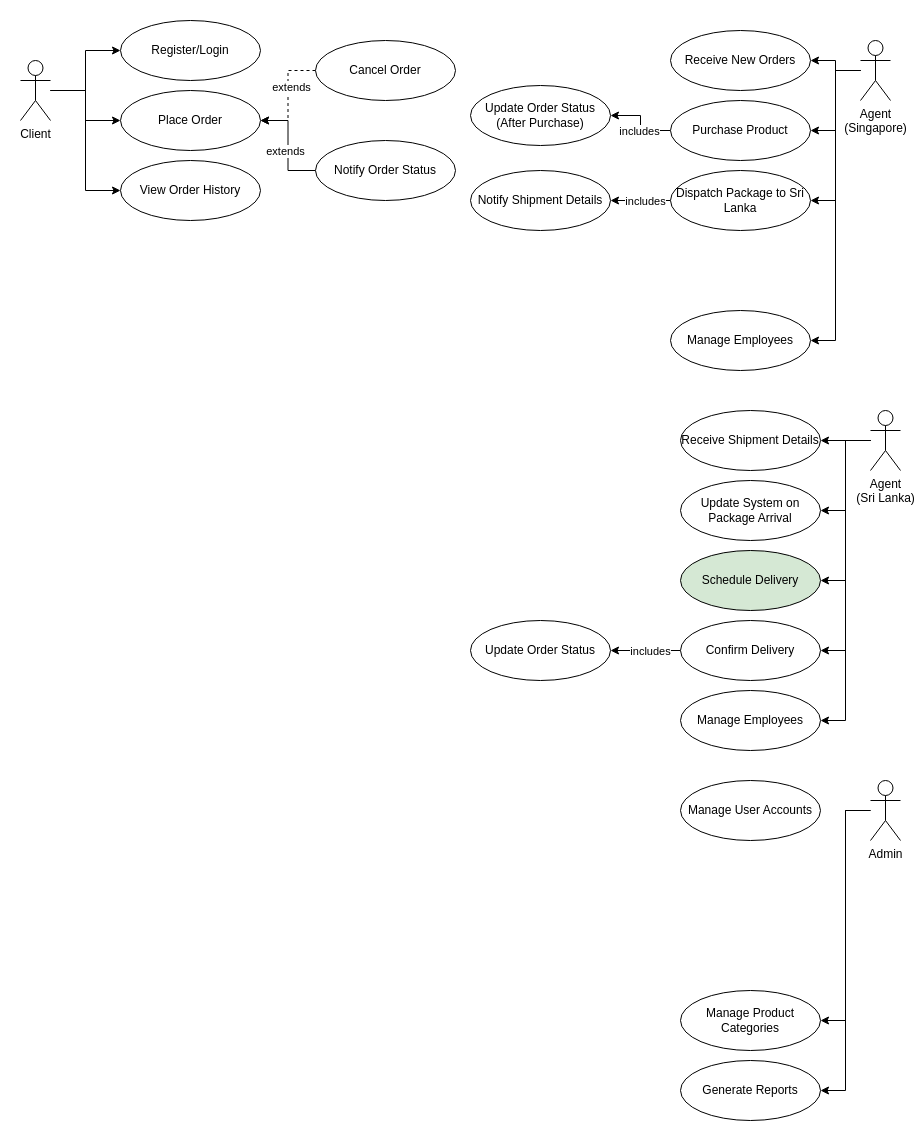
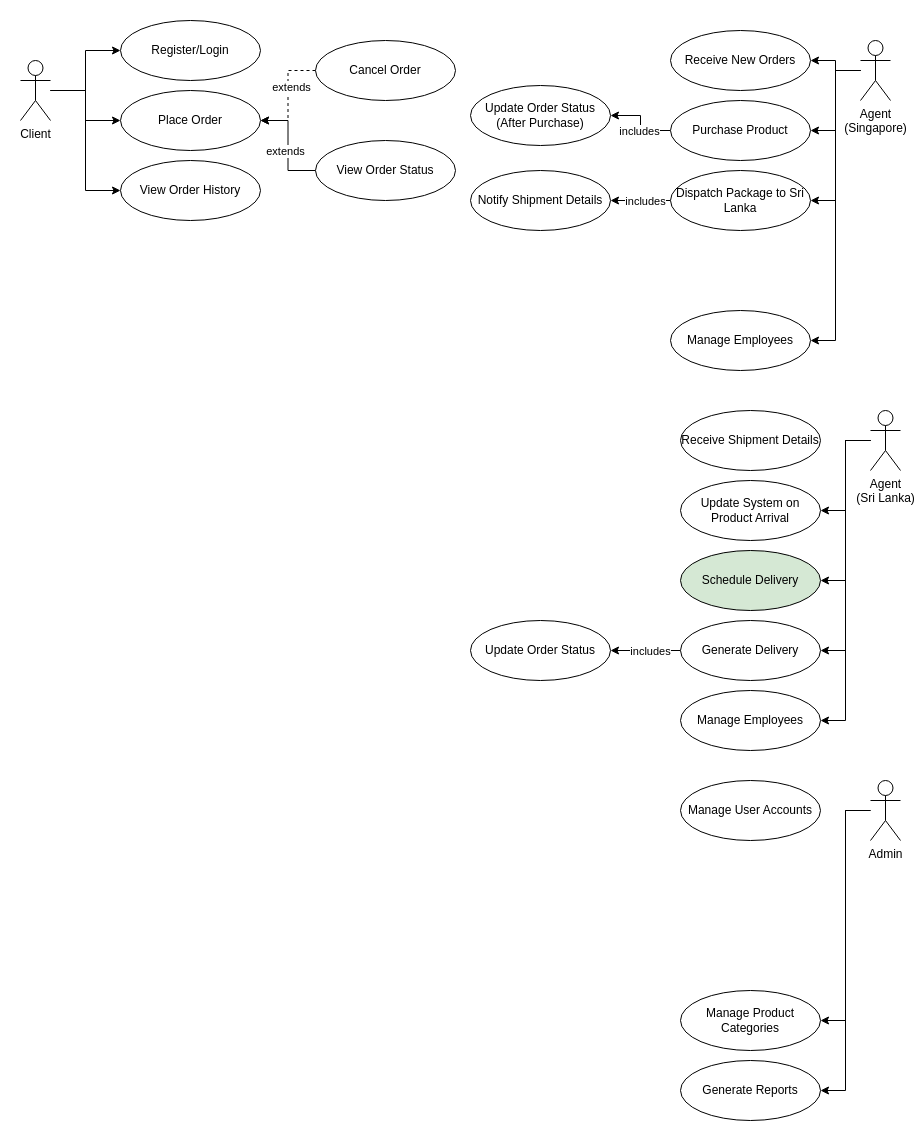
  <mxCell id="0" />
  <mxCell id="1" parent="0" />
  <mxCell id="2" style="edgeStyle=orthogonalEdgeStyle;rounded=0;orthogonalLoop=1;jettySize=auto;html=1;entryX=1;entryY=0.5;entryDx=0;entryDy=0;" edge="1" parent="1" source="4" target="48"><mxGeometry relative="1" as="geometry" /></mxCell>
  <mxCell id="3" style="edgeStyle=orthogonalEdgeStyle;rounded=0;orthogonalLoop=1;jettySize=auto;html=1;entryX=1;entryY=0.5;entryDx=0;entryDy=0;" edge="1" parent="1" source="4" target="47"><mxGeometry relative="1" as="geometry" /></mxCell>
  <mxCell id="4" value="Admin" style="shape=umlActor;verticalLabelPosition=bottom;verticalAlign=top;html=1;" vertex="1" parent="1"><mxGeometry x="870" y="780" width="30" height="60" as="geometry" /></mxCell>
- <mxCell id="5" style="edgeStyle=orthogonalEdgeStyle;rounded=0;orthogonalLoop=1;jettySize=auto;html=1;entryX=1;entryY=0.5;entryDx=0;entryDy=0;" edge="1" parent="1" source="10" target="46"><mxGeometry relative="1" as="geometry" /></mxCell>
  <mxCell id="6" style="edgeStyle=orthogonalEdgeStyle;rounded=0;orthogonalLoop=1;jettySize=auto;html=1;entryX=1;entryY=0.5;entryDx=0;entryDy=0;" edge="1" parent="1" source="10" target="45"><mxGeometry relative="1" as="geometry" /></mxCell>
  <mxCell id="7" style="edgeStyle=orthogonalEdgeStyle;rounded=0;orthogonalLoop=1;jettySize=auto;html=1;entryX=1;entryY=0.5;entryDx=0;entryDy=0;" edge="1" parent="1" source="10" target="44"><mxGeometry relative="1" as="geometry" /></mxCell>
  <mxCell id="8" style="edgeStyle=orthogonalEdgeStyle;rounded=0;orthogonalLoop=1;jettySize=auto;html=1;entryX=1;entryY=0.5;entryDx=0;entryDy=0;" edge="1" parent="1" source="10" target="43"><mxGeometry relative="1" as="geometry" /></mxCell>
  <mxCell id="9" style="edgeStyle=orthogonalEdgeStyle;rounded=0;orthogonalLoop=1;jettySize=auto;html=1;entryX=1;entryY=0.5;entryDx=0;entryDy=0;" edge="1" parent="1" source="10" target="39"><mxGeometry relative="1" as="geometry" /></mxCell>
  <mxCell id="10" value="&lt;div&gt;Agent&lt;/div&gt;&lt;div&gt;(Sri Lanka)&lt;/div&gt;" style="shape=umlActor;verticalLabelPosition=bottom;verticalAlign=top;html=1;" vertex="1" parent="1"><mxGeometry x="870" y="410" width="30" height="60" as="geometry" /></mxCell>
  <mxCell id="11" style="edgeStyle=orthogonalEdgeStyle;rounded=0;orthogonalLoop=1;jettySize=auto;html=1;entryX=1;entryY=0.5;entryDx=0;entryDy=0;" edge="1" parent="1" source="15" target="38"><mxGeometry relative="1" as="geometry" /></mxCell>
  <mxCell id="12" style="edgeStyle=orthogonalEdgeStyle;rounded=0;orthogonalLoop=1;jettySize=auto;html=1;entryX=1;entryY=0.5;entryDx=0;entryDy=0;" edge="1" parent="1" source="15" target="37"><mxGeometry relative="1" as="geometry" /></mxCell>
  <mxCell id="13" style="edgeStyle=orthogonalEdgeStyle;rounded=0;orthogonalLoop=1;jettySize=auto;html=1;entryX=1;entryY=0.5;entryDx=0;entryDy=0;" edge="1" parent="1" source="15" target="33"><mxGeometry relative="1" as="geometry" /></mxCell>
  <mxCell id="14" style="edgeStyle=orthogonalEdgeStyle;rounded=0;orthogonalLoop=1;jettySize=auto;html=1;entryX=1;entryY=0.5;entryDx=0;entryDy=0;" edge="1" parent="1" source="15" target="29"><mxGeometry relative="1" as="geometry" /></mxCell>
  <mxCell id="15" value="&lt;div&gt;Agent&lt;/div&gt;&lt;div&gt;(Singapore)&lt;/div&gt;" style="shape=umlActor;verticalLabelPosition=bottom;verticalAlign=top;html=1;" vertex="1" parent="1"><mxGeometry x="860" y="40" width="30" height="60" as="geometry" /></mxCell>
  <mxCell id="16" style="edgeStyle=orthogonalEdgeStyle;rounded=0;orthogonalLoop=1;jettySize=auto;html=1;entryX=0;entryY=0.5;entryDx=0;entryDy=0;" edge="1" parent="1" source="19" target="20"><mxGeometry relative="1" as="geometry" /></mxCell>
  <mxCell id="17" style="edgeStyle=orthogonalEdgeStyle;rounded=0;orthogonalLoop=1;jettySize=auto;html=1;entryX=0;entryY=0.5;entryDx=0;entryDy=0;" edge="1" parent="1" source="19" target="25"><mxGeometry relative="1" as="geometry" /></mxCell>
  <mxCell id="18" style="edgeStyle=orthogonalEdgeStyle;rounded=0;orthogonalLoop=1;jettySize=auto;html=1;entryX=0;entryY=0.5;entryDx=0;entryDy=0;" edge="1" parent="1" source="19" target="21"><mxGeometry relative="1" as="geometry" /></mxCell>
  <mxCell id="19" value="Client" style="shape=umlActor;verticalLabelPosition=bottom;verticalAlign=top;html=1;" vertex="1" parent="1"><mxGeometry x="20" y="60" width="30" height="60" as="geometry" /></mxCell>
  <mxCell id="20" value="Register/Login" style="ellipse;whiteSpace=wrap;html=1;" vertex="1" parent="1"><mxGeometry x="120" y="20" width="140" height="60" as="geometry" /></mxCell>
  <mxCell id="21" value="View Order History" style="ellipse;whiteSpace=wrap;html=1;" vertex="1" parent="1"><mxGeometry x="120" y="160" width="140" height="60" as="geometry" /></mxCell>
  <mxCell id="22" style="edgeStyle=orthogonalEdgeStyle;rounded=0;orthogonalLoop=1;jettySize=auto;html=1;entryX=1;entryY=0.5;entryDx=0;entryDy=0;" edge="1" parent="1" source="24" target="25"><mxGeometry relative="1" as="geometry" /></mxCell>
  <mxCell id="23" value="extends" style="edgeLabel;html=1;align=center;verticalAlign=middle;resizable=0;points=[];" vertex="1" connectable="0" parent="22"><mxGeometry x="-0.114" y="4" relative="1" as="geometry"><mxPoint x="1" as="offset" /></mxGeometry></mxCell>
- <mxCell id="24" value="Notify Order Status" style="ellipse;whiteSpace=wrap;html=1;" vertex="1" parent="1"><mxGeometry x="315" y="140" width="140" height="60" as="geometry" /></mxCell>
+ <mxCell id="24" value="View Order Status" style="ellipse;whiteSpace=wrap;html=1;" vertex="1" parent="1"><mxGeometry x="315" y="140" width="140" height="60" as="geometry" /></mxCell>
  <mxCell id="25" value="Place Order" style="ellipse;whiteSpace=wrap;html=1;" vertex="1" parent="1"><mxGeometry x="120" y="90" width="140" height="60" as="geometry" /></mxCell>
  <mxCell id="26" style="edgeStyle=orthogonalEdgeStyle;rounded=0;orthogonalLoop=1;jettySize=auto;html=1;entryX=1;entryY=0.5;entryDx=0;entryDy=0;dashed=1;" edge="1" parent="1" source="28" target="25"><mxGeometry relative="1" as="geometry" /></mxCell>
  <mxCell id="27" value="extends" style="edgeLabel;html=1;align=center;verticalAlign=middle;resizable=0;points=[];" vertex="1" connectable="0" parent="26"><mxGeometry x="-0.171" y="3" relative="1" as="geometry"><mxPoint as="offset" /></mxGeometry></mxCell>
  <mxCell id="28" value="Cancel Order" style="ellipse;whiteSpace=wrap;html=1;" vertex="1" parent="1"><mxGeometry x="315" y="40" width="140" height="60" as="geometry" /></mxCell>
  <mxCell id="29" value="Manage Employees" style="ellipse;whiteSpace=wrap;html=1;" vertex="1" parent="1"><mxGeometry x="670" y="310" width="140" height="60" as="geometry" /></mxCell>
  <mxCell id="30" value="Notify Shipment Details" style="ellipse;whiteSpace=wrap;html=1;" vertex="1" parent="1"><mxGeometry x="470" y="170" width="140" height="60" as="geometry" /></mxCell>
  <mxCell id="31" style="edgeStyle=orthogonalEdgeStyle;rounded=0;orthogonalLoop=1;jettySize=auto;html=1;entryX=1;entryY=0.5;entryDx=0;entryDy=0;" edge="1" parent="1" source="33" target="30"><mxGeometry relative="1" as="geometry" /></mxCell>
  <mxCell id="32" value="includes" style="edgeLabel;html=1;align=center;verticalAlign=middle;resizable=0;points=[];" vertex="1" connectable="0" parent="31"><mxGeometry x="-0.133" relative="1" as="geometry"><mxPoint as="offset" /></mxGeometry></mxCell>
  <mxCell id="33" value="Dispatch Package to Sri Lanka" style="ellipse;whiteSpace=wrap;html=1;" vertex="1" parent="1"><mxGeometry x="670" y="170" width="140" height="60" as="geometry" /></mxCell>
  <mxCell id="34" value="&lt;div&gt;Update Order Status&lt;/div&gt;&lt;div&gt;(After Purchase)&lt;/div&gt;" style="ellipse;whiteSpace=wrap;html=1;" vertex="1" parent="1"><mxGeometry x="470" y="85" width="140" height="60" as="geometry" /></mxCell>
  <mxCell id="35" style="edgeStyle=orthogonalEdgeStyle;rounded=0;orthogonalLoop=1;jettySize=auto;html=1;entryX=1;entryY=0.5;entryDx=0;entryDy=0;" edge="1" parent="1" source="37" target="34"><mxGeometry relative="1" as="geometry" /></mxCell>
  <mxCell id="36" value="includes" style="edgeLabel;html=1;align=center;verticalAlign=middle;resizable=0;points=[];" vertex="1" connectable="0" parent="35"><mxGeometry x="-0.2" y="2" relative="1" as="geometry"><mxPoint as="offset" /></mxGeometry></mxCell>
  <mxCell id="37" value="Purchase Product" style="ellipse;whiteSpace=wrap;html=1;" vertex="1" parent="1"><mxGeometry x="670" y="100" width="140" height="60" as="geometry" /></mxCell>
  <mxCell id="38" value="Receive New Orders" style="ellipse;whiteSpace=wrap;html=1;" vertex="1" parent="1"><mxGeometry x="670" y="30" width="140" height="60" as="geometry" /></mxCell>
  <mxCell id="39" value="Manage Employees" style="ellipse;whiteSpace=wrap;html=1;" vertex="1" parent="1"><mxGeometry x="680" y="690" width="140" height="60" as="geometry" /></mxCell>
  <mxCell id="40" value="Update Order Status" style="ellipse;whiteSpace=wrap;html=1;" vertex="1" parent="1"><mxGeometry x="470" y="620" width="140" height="60" as="geometry" /></mxCell>
  <mxCell id="41" style="edgeStyle=orthogonalEdgeStyle;rounded=0;orthogonalLoop=1;jettySize=auto;html=1;entryX=1;entryY=0.5;entryDx=0;entryDy=0;" edge="1" parent="1" source="43" target="40"><mxGeometry relative="1" as="geometry" /></mxCell>
  <mxCell id="42" value="includes" style="edgeLabel;html=1;align=center;verticalAlign=middle;resizable=0;points=[];" vertex="1" connectable="0" parent="41"><mxGeometry x="-0.114" relative="1" as="geometry"><mxPoint as="offset" /></mxGeometry></mxCell>
- <mxCell id="43" value="Confirm Delivery" style="ellipse;whiteSpace=wrap;html=1;" vertex="1" parent="1"><mxGeometry x="680" y="620" width="140" height="60" as="geometry" /></mxCell>
+ <mxCell id="43" value="Generate Delivery" style="ellipse;whiteSpace=wrap;html=1;" vertex="1" parent="1"><mxGeometry x="680" y="620" width="140" height="60" as="geometry" /></mxCell>
  <mxCell id="44" value="&lt;div&gt;Schedule Delivery&lt;/div&gt;" style="ellipse;whiteSpace=wrap;html=1;fillColor=#d5e8d4;" vertex="1" parent="1"><mxGeometry x="680" y="550" width="140" height="60" as="geometry" /></mxCell>
- <mxCell id="45" value="&lt;div&gt;Update System on Package Arrival&lt;/div&gt;" style="ellipse;whiteSpace=wrap;html=1;" vertex="1" parent="1"><mxGeometry x="680" y="480" width="140" height="60" as="geometry" /></mxCell>
+ <mxCell id="45" value="&lt;div&gt;Update System on Product Arrival&lt;/div&gt;" style="ellipse;whiteSpace=wrap;html=1;" vertex="1" parent="1"><mxGeometry x="680" y="480" width="140" height="60" as="geometry" /></mxCell>
  <mxCell id="46" value="Receive Shipment Details" style="ellipse;whiteSpace=wrap;html=1;" vertex="1" parent="1"><mxGeometry x="680" y="410" width="140" height="60" as="geometry" /></mxCell>
  <mxCell id="47" value="Generate Reports" style="ellipse;whiteSpace=wrap;html=1;" vertex="1" parent="1"><mxGeometry x="680" y="1060" width="140" height="60" as="geometry" /></mxCell>
  <mxCell id="48" value="Manage Product Categories" style="ellipse;whiteSpace=wrap;html=1;" vertex="1" parent="1"><mxGeometry x="680" y="990" width="140" height="60" as="geometry" /></mxCell>
  <mxCell id="49" value="Manage User Accounts" style="ellipse;whiteSpace=wrap;html=1;" vertex="1" parent="1"><mxGeometry x="680" y="780" width="140" height="60" as="geometry" /></mxCell>
